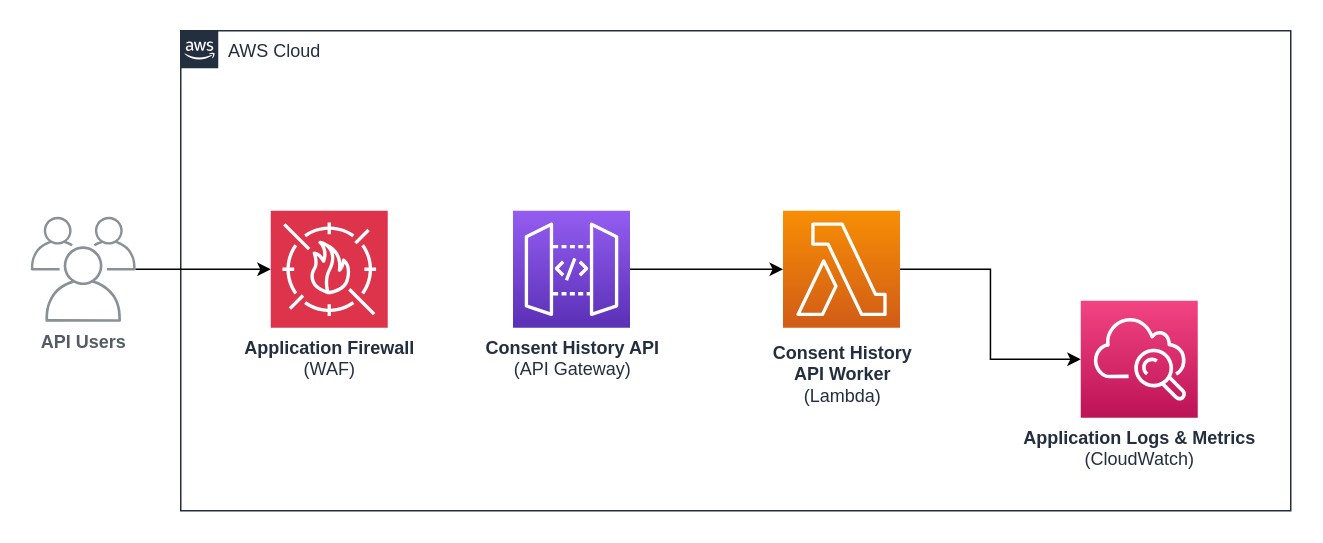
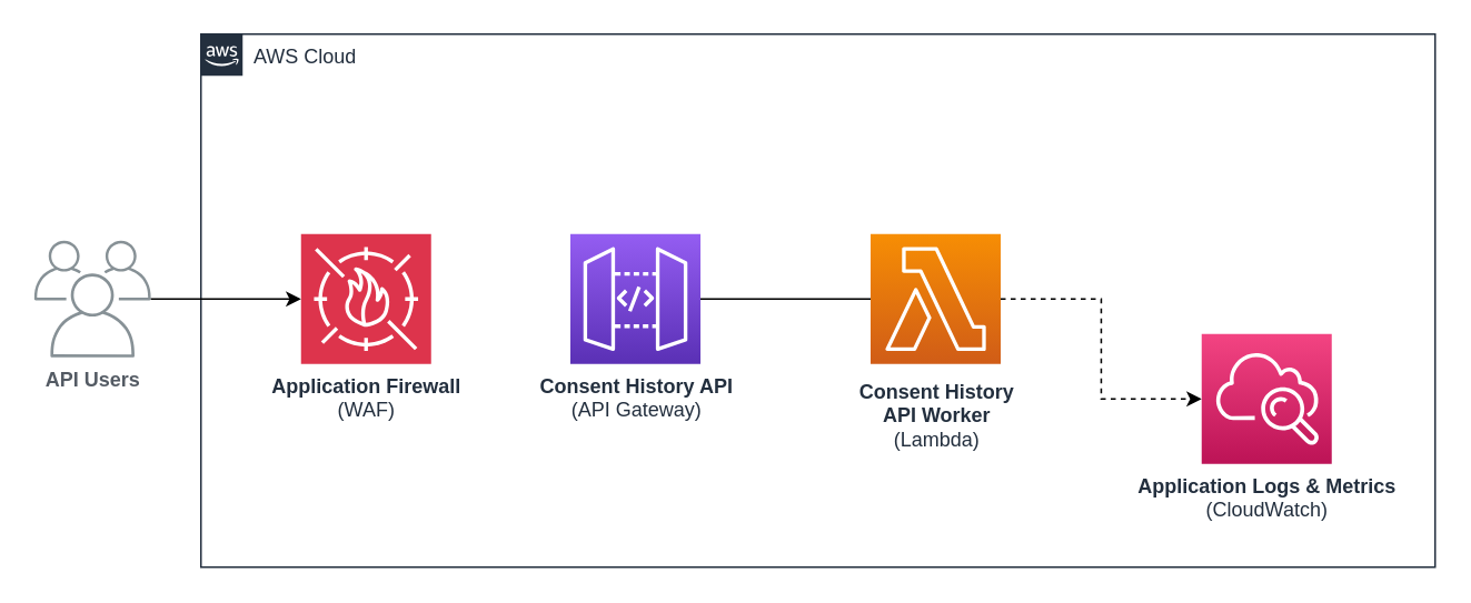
  <mxCell id="0" />
  <mxCell id="1" parent="0" />
  <mxCell id="2" value="AWS Cloud" style="points=[[0,0],[0.25,0],[0.5,0],[0.75,0],[1,0],[1,0.25],[1,0.5],[1,0.75],[1,1],[0.75,1],[0.5,1],[0.25,1],[0,1],[0,0.75],[0,0.5],[0,0.25]];outlineConnect=0;gradientColor=none;html=1;whiteSpace=wrap;fontSize=12;fontStyle=0;container=1;pointerEvents=0;collapsible=0;recursiveResize=0;shape=mxgraph.aws4.group;grIcon=mxgraph.aws4.group_aws_cloud_alt;strokeColor=#232F3E;fillColor=none;verticalAlign=top;align=left;spacingLeft=30;fontColor=#232F3E;dashed=0;" parent="1" vertex="1"><mxGeometry x="120" y="20" width="740" height="320" as="geometry" /></mxCell>
  <mxCell id="3" value="&lt;div&gt;&lt;b&gt;Application Firewall&lt;/b&gt;&lt;/div&gt;&lt;div&gt;(WAF)&lt;/div&gt;" style="sketch=0;points=[[0,0,0],[0.25,0,0],[0.5,0,0],[0.75,0,0],[1,0,0],[0,1,0],[0.25,1,0],[0.5,1,0],[0.75,1,0],[1,1,0],[0,0.25,0],[0,0.5,0],[0,0.75,0],[1,0.25,0],[1,0.5,0],[1,0.75,0]];outlineConnect=0;fontColor=#232F3E;fillColor=#DD344C;strokeColor=#ffffff;dashed=0;verticalLabelPosition=bottom;verticalAlign=top;align=center;html=1;fontSize=12;fontStyle=0;aspect=fixed;shape=mxgraph.aws4.resourceIcon;resIcon=mxgraph.aws4.waf;" parent="2" vertex="1"><mxGeometry x="60" y="120" width="78" height="78" as="geometry" /></mxCell>
- <mxCell id="4" style="edgeStyle=orthogonalEdgeStyle;rounded=0;orthogonalLoop=1;jettySize=auto;html=1;" parent="2" source="5" target="7" edge="1"><mxGeometry relative="1" as="geometry" /></mxCell>
+ <mxCell id="4" style="edgeStyle=orthogonalEdgeStyle;rounded=0;orthogonalLoop=1;jettySize=auto;html=1;endArrow=none;" parent="2" source="5" target="7" edge="1"><mxGeometry relative="1" as="geometry" /></mxCell>
  <mxCell id="5" value="&lt;div&gt;&lt;b&gt;Consent History API&lt;/b&gt;&lt;br&gt;&lt;/div&gt;&lt;div&gt;(API Gateway)&lt;/div&gt;" style="outlineConnect=0;fontColor=#232F3E;gradientColor=#945DF2;gradientDirection=north;fillColor=#5A30B5;strokeColor=#ffffff;dashed=0;verticalLabelPosition=bottom;verticalAlign=top;align=center;html=1;fontSize=12;fontStyle=0;aspect=fixed;shape=mxgraph.aws4.resourceIcon;resIcon=mxgraph.aws4.api_gateway;labelBackgroundColor=#ffffff;" parent="2" vertex="1"><mxGeometry x="221.5" y="120" width="78" height="78" as="geometry" /></mxCell>
- <mxCell id="6" style="edgeStyle=orthogonalEdgeStyle;rounded=0;orthogonalLoop=1;jettySize=auto;html=1;" parent="2" source="7" target="8" edge="1"><mxGeometry relative="1" as="geometry" /></mxCell>
+ <mxCell id="6" style="edgeStyle=orthogonalEdgeStyle;rounded=0;orthogonalLoop=1;jettySize=auto;html=1;dashed=1;" parent="2" source="7" target="8" edge="1"><mxGeometry relative="1" as="geometry" /></mxCell>
  <mxCell id="7" value="&lt;b&gt;Consent History&lt;/b&gt;&lt;div&gt;&lt;b&gt;API Worker&lt;/b&gt;&lt;br&gt;&lt;/div&gt;&lt;div&gt;(Lambda)&lt;/div&gt;" style="outlineConnect=0;fontColor=#232F3E;gradientColor=#F78E04;gradientDirection=north;fillColor=#D05C17;strokeColor=#ffffff;dashed=0;verticalLabelPosition=bottom;verticalAlign=top;align=center;html=1;fontSize=12;fontStyle=0;aspect=fixed;shape=mxgraph.aws4.resourceIcon;resIcon=mxgraph.aws4.lambda;labelBackgroundColor=#ffffff;spacingTop=3;" parent="2" vertex="1"><mxGeometry x="401.5" y="120" width="78" height="78" as="geometry" /></mxCell>
  <mxCell id="8" value="&lt;div&gt;&lt;b&gt;Application Logs &amp;amp; Metrics&lt;/b&gt;&lt;br&gt;&lt;/div&gt;&lt;div&gt;(CloudWatch)&lt;/div&gt;" style="outlineConnect=0;fontColor=#232F3E;gradientColor=#F34482;gradientDirection=north;fillColor=#BC1356;strokeColor=#ffffff;dashed=0;verticalLabelPosition=bottom;verticalAlign=top;align=center;html=1;fontSize=12;fontStyle=0;aspect=fixed;shape=mxgraph.aws4.resourceIcon;resIcon=mxgraph.aws4.cloudwatch;labelBackgroundColor=#ffffff;" parent="2" vertex="1"><mxGeometry x="600.0" y="180" width="78" height="78" as="geometry" /></mxCell>
  <mxCell id="9" value="&lt;b&gt;API Users&lt;/b&gt;" style="sketch=0;outlineConnect=0;gradientColor=none;fontColor=#545B64;strokeColor=none;fillColor=#879196;dashed=0;verticalLabelPosition=bottom;verticalAlign=top;align=center;html=1;fontSize=12;fontStyle=0;aspect=fixed;shape=mxgraph.aws4.illustration_users;pointerEvents=1" parent="2" vertex="1"><mxGeometry x="-100" y="124" width="70" height="70" as="geometry" /></mxCell>
  <mxCell id="10" style="edgeStyle=orthogonalEdgeStyle;rounded=0;orthogonalLoop=1;jettySize=auto;html=1;entryX=0;entryY=0.5;entryDx=0;entryDy=0;entryPerimeter=0;" parent="2" source="9" target="3" edge="1"><mxGeometry relative="1" as="geometry" /></mxCell>
